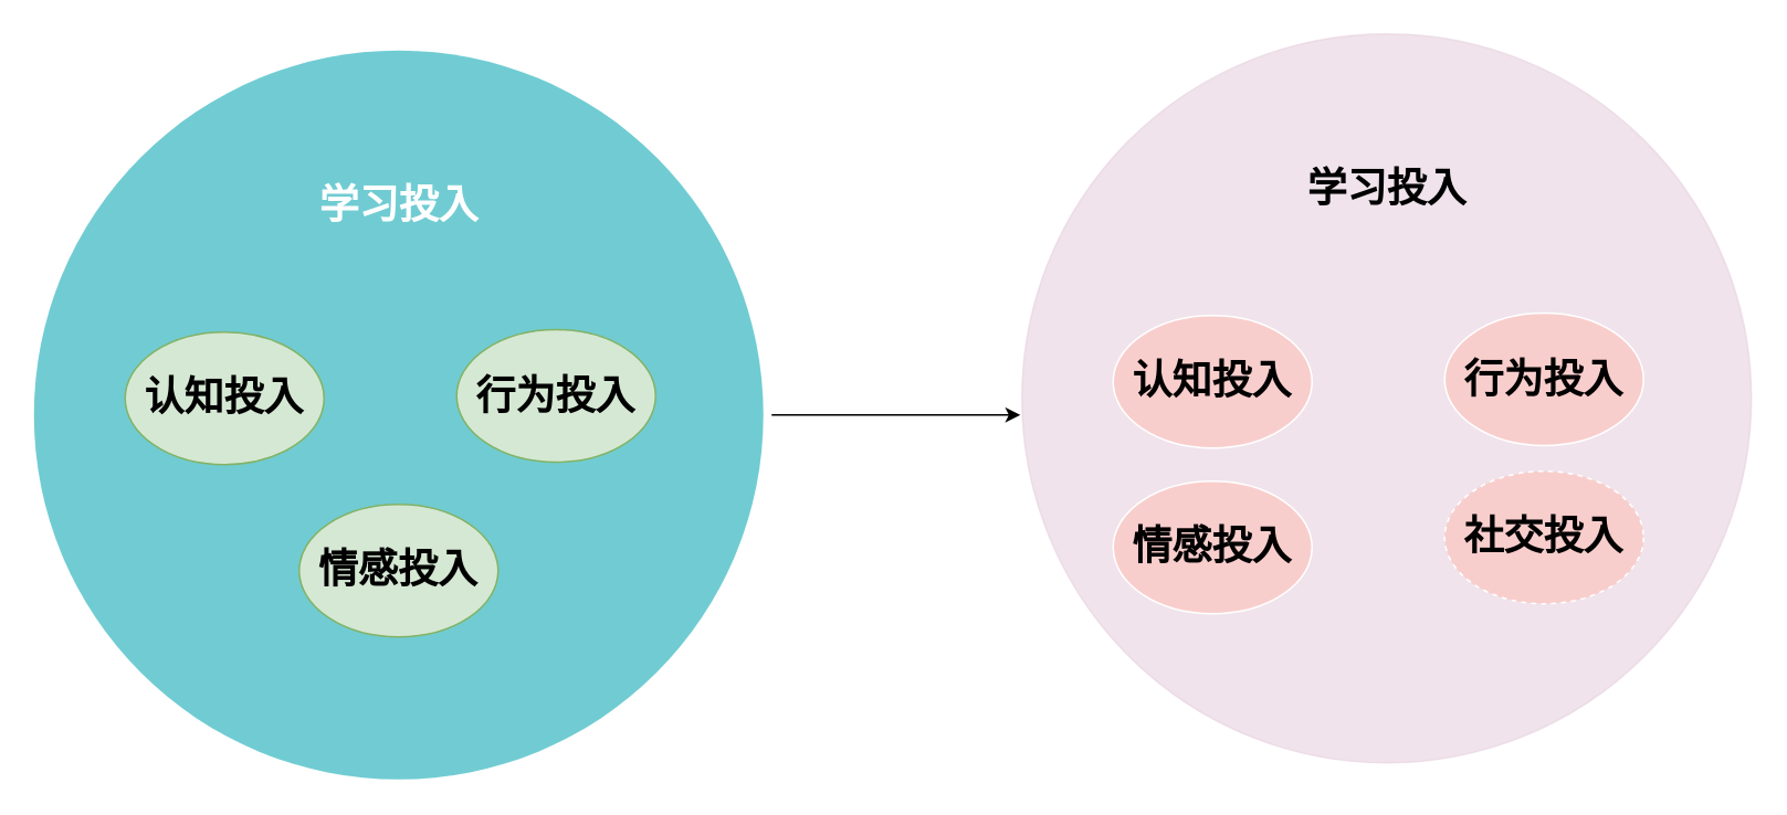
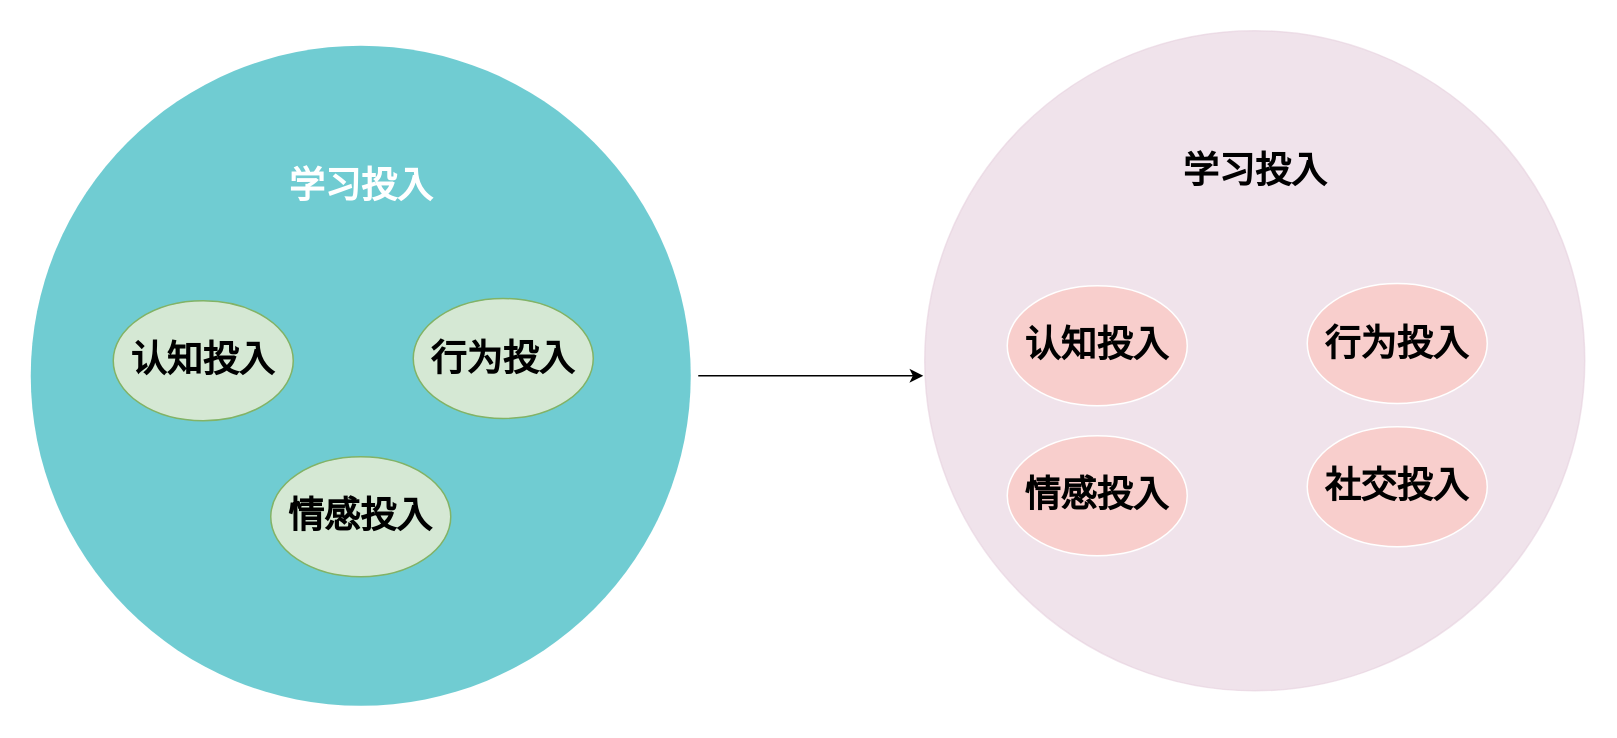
  <mxCell id="0" />
  <mxCell id="1" parent="0" />
  <mxCell id="2" value="" style="ellipse;fillColor=#12AAB5;opacity=60;strokeColor=none;html=1;fontColor=#FFFFFF;" parent="1" vertex="1"><mxGeometry x="20" y="30" width="440" height="440" as="geometry" /></mxCell>
  <mxCell id="3" value="&lt;b&gt;学习投入&lt;/b&gt;" style="text;fontSize=24;align=center;verticalAlign=middle;html=1;fontColor=#FFFFFF;" parent="1" vertex="1"><mxGeometry x="145" y="88.5" width="190" height="70" as="geometry" /></mxCell>
  <mxCell id="4" style="edgeStyle=orthogonalEdgeStyle;rounded=0;orthogonalLoop=1;jettySize=auto;html=1;exitX=0.5;exitY=1;exitDx=0;exitDy=0;" edge="1" parent="1" source="3" target="3"><mxGeometry relative="1" as="geometry" /></mxCell>
  <mxCell id="5" value="&lt;font style=&quot;font-size: 24px;&quot;&gt;&lt;b&gt;认知投入&lt;/b&gt;&lt;/font&gt;" style="ellipse;whiteSpace=wrap;html=1;fillColor=#d5e8d4;strokeColor=#82b366;" vertex="1" parent="1"><mxGeometry x="75" y="200" width="120" height="80" as="geometry" /></mxCell>
  <mxCell id="6" value="&lt;font style=&quot;font-size: 24px;&quot;&gt;&lt;b&gt;行为投入&lt;/b&gt;&lt;/font&gt;" style="ellipse;whiteSpace=wrap;html=1;fillColor=#d5e8d4;strokeColor=#82b366;" vertex="1" parent="1"><mxGeometry x="275" y="198.5" width="120" height="80" as="geometry" /></mxCell>
  <mxCell id="7" value="&lt;font style=&quot;font-size: 24px;&quot;&gt;&lt;b&gt;情感投入&lt;/b&gt;&lt;/font&gt;" style="ellipse;whiteSpace=wrap;html=1;fillColor=#d5e8d4;strokeColor=#82b366;" vertex="1" parent="1"><mxGeometry x="180" y="304" width="120" height="80" as="geometry" /></mxCell>
  <mxCell id="8" value="" style="ellipse;fillColor=#E6D0DE;opacity=60;strokeColor=#E6D0DE;html=1;fontColor=#000000;" vertex="1" parent="1"><mxGeometry x="616" y="20" width="440" height="440" as="geometry" /></mxCell>
  <mxCell id="9" value="&lt;b&gt;学习投入&lt;/b&gt;" style="text;fontSize=24;align=center;verticalAlign=middle;html=1;fontColor=default;labelBackgroundColor=none;" vertex="1" parent="1"><mxGeometry x="741" y="78.5" width="190" height="70" as="geometry" /></mxCell>
  <mxCell id="10" style="edgeStyle=orthogonalEdgeStyle;rounded=0;orthogonalLoop=1;jettySize=auto;html=1;exitX=0.5;exitY=1;exitDx=0;exitDy=0;" edge="1" parent="1" source="9" target="9"><mxGeometry relative="1" as="geometry" /></mxCell>
  <mxCell id="11" value="&lt;font style=&quot;font-size: 24px;&quot;&gt;&lt;b&gt;认知投入&lt;/b&gt;&lt;/font&gt;" style="ellipse;whiteSpace=wrap;html=1;fillColor=#F8CECC;strokeColor=#FFFFFF;" vertex="1" parent="1"><mxGeometry x="671" y="190" width="120" height="80" as="geometry" /></mxCell>
  <mxCell id="12" value="&lt;font style=&quot;font-size: 24px;&quot;&gt;&lt;b&gt;行为投入&lt;/b&gt;&lt;/font&gt;" style="ellipse;whiteSpace=wrap;html=1;fillColor=#F8CECC;strokeColor=#FFFFFF;" vertex="1" parent="1"><mxGeometry x="871" y="188.5" width="120" height="80" as="geometry" /></mxCell>
  <mxCell id="13" value="&lt;font style=&quot;font-size: 24px;&quot;&gt;&lt;b&gt;情感投入&lt;/b&gt;&lt;/font&gt;" style="ellipse;whiteSpace=wrap;html=1;fillColor=#F8CECC;strokeColor=#FFFFFF;" vertex="1" parent="1"><mxGeometry x="671" y="290" width="120" height="80" as="geometry" /></mxCell>
- <mxCell id="14" value="&lt;font style=&quot;font-size: 24px;&quot;&gt;&lt;b&gt;社交投入&lt;/b&gt;&lt;/font&gt;" style="ellipse;whiteSpace=wrap;html=1;fillColor=#F8CECC;strokeColor=#FFFFFF;dashed=1;" vertex="1" parent="1"><mxGeometry x="871" y="284" width="120" height="80" as="geometry" /></mxCell>
+ <mxCell id="14" value="&lt;font style=&quot;font-size: 24px;&quot;&gt;&lt;b&gt;社交投入&lt;/b&gt;&lt;/font&gt;" style="ellipse;whiteSpace=wrap;html=1;fillColor=#F8CECC;strokeColor=#FFFFFF;" vertex="1" parent="1"><mxGeometry x="871" y="284" width="120" height="80" as="geometry" /></mxCell>
  <mxCell id="15" value="" style="endArrow=classic;html=1;rounded=0;" edge="1" parent="1"><mxGeometry width="50" height="50" relative="1" as="geometry"><mxPoint x="465" y="250" as="sourcePoint" /><mxPoint x="615" y="250" as="targetPoint" /></mxGeometry></mxCell>
